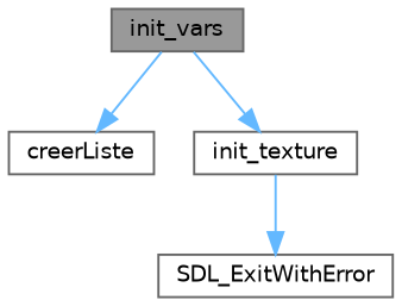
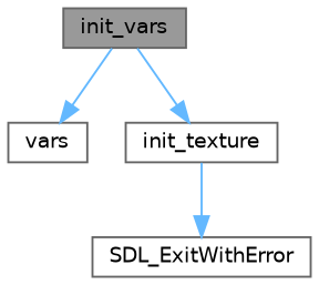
  digraph {
    rankdir=TB
    node [color=grey40 fillcolor=white fontname=Helvetica fontsize=10 shape=box style=filled]
    edge [color=steelblue1 fontname=Helvetica fontsize=10 labelfontname=Helvetica labelfontsize=10 style=solid]
    n1 [color=gray40 fillcolor=grey60 fontcolor=black height=0.2 label=init_vars width=0.4]
-   n2 [height=0.2 label=creerListe width=0.4]
+   n2 [height=0.2 label=vars width=0.4]
    n3 [height=0.2 label=init_texture width=0.4]
    n4 [height=0.2 label=SDL_ExitWithError width=0.4]
    n1 -> n2
    n1 -> n3
    n3 -> n4
  }
